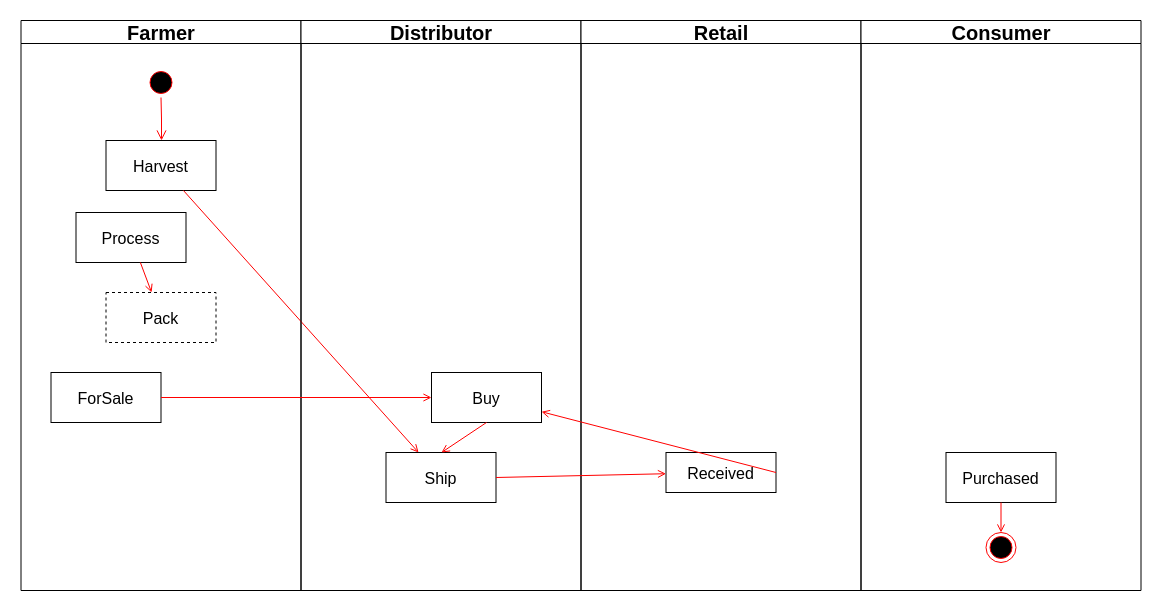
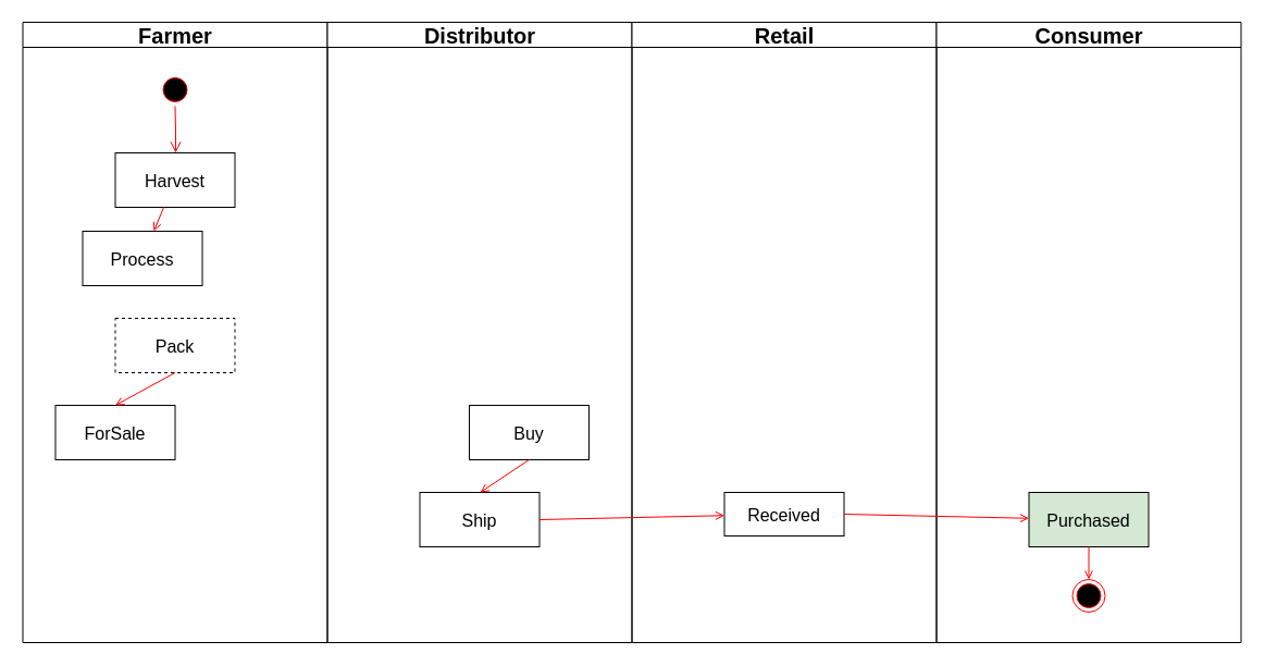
  <mxCell id="0" />
  <mxCell id="1" parent="0" />
  <mxCell id="2" value="Farmer" style="swimlane;whiteSpace=wrap;fontSize=20;" parent="1" vertex="1"><mxGeometry x="20.5" y="20" width="280" height="570" as="geometry" /></mxCell>
  <mxCell id="3" value="" style="ellipse;shape=startState;fillColor=#000000;strokeColor=#ff0000;" parent="2" vertex="1"><mxGeometry x="125" y="47" width="30" height="30" as="geometry" /></mxCell>
  <mxCell id="4" value="" style="edgeStyle=elbowEdgeStyle;elbow=horizontal;verticalAlign=bottom;endArrow=open;endSize=8;strokeColor=#FF0000;endFill=1;rounded=0" parent="2" source="3" target="5" edge="1"><mxGeometry x="125" y="40" as="geometry"><mxPoint x="140" y="110" as="targetPoint" /></mxGeometry></mxCell>
  <mxCell id="5" value="Harvest" style="fontSize=16;" parent="2" vertex="1"><mxGeometry x="85" y="120" width="110" height="50" as="geometry" /></mxCell>
  <mxCell id="6" value="Process" style="fontSize=16;" parent="2" vertex="1"><mxGeometry x="55" y="192" width="110" height="50" as="geometry" /></mxCell>
- <mxCell id="7" value="" style="endArrow=open;strokeColor=#FF0000;endFill=1;rounded=0;" parent="2" source="5" target="15" edge="1"><mxGeometry relative="1" as="geometry" /></mxCell>
+ <mxCell id="7" value="" style="endArrow=open;strokeColor=#FF0000;endFill=1;rounded=0" parent="2" source="5" target="6" edge="1"><mxGeometry relative="1" as="geometry" /></mxCell>
  <mxCell id="8" value="Pack" style="fontSize=16;dashed=1;" parent="2" vertex="1"><mxGeometry x="85" y="272" width="110" height="50" as="geometry" /></mxCell>
- <mxCell id="9" value="" style="endArrow=open;strokeColor=#FF0000;endFill=1;rounded=0" parent="2" source="6" target="8" edge="1"><mxGeometry relative="1" as="geometry" /></mxCell>
  <mxCell id="10" value="ForSale" style="fontSize=16;" vertex="1" parent="2"><mxGeometry x="30" y="352" width="110" height="50" as="geometry" /></mxCell>
+ <mxCell id="11" value="" style="endArrow=open;strokeColor=#FF0000;endFill=1;rounded=0;entryX=0.5;entryY=0;entryDx=0;entryDy=0;exitX=0.5;exitY=1;exitDx=0;exitDy=0;" edge="1" parent="2" source="8" target="10"><mxGeometry relative="1" as="geometry"><mxPoint x="150" y="252" as="sourcePoint" /><mxPoint x="150" y="282" as="targetPoint" /></mxGeometry></mxCell>
  <mxCell id="12" value="Distributor" style="swimlane;whiteSpace=wrap;fontSize=20;" parent="1" vertex="1"><mxGeometry x="300.5" y="20" width="280" height="570" as="geometry" /></mxCell>
  <mxCell id="13" value="" style="endArrow=open;strokeColor=#FF0000;endFill=1;rounded=0" parent="12" edge="1"><mxGeometry relative="1" as="geometry"><mxPoint x="75" y="160" as="sourcePoint" /></mxGeometry></mxCell>
  <mxCell id="14" value="Buy" style="fontSize=16;" parent="12" vertex="1"><mxGeometry x="130.5" y="352" width="110" height="50" as="geometry" /></mxCell>
  <mxCell id="15" value="Ship" style="fontSize=16;" vertex="1" parent="12"><mxGeometry x="85" y="432" width="110" height="50" as="geometry" /></mxCell>
  <mxCell id="16" value="Retail" style="swimlane;whiteSpace=wrap;fontSize=20;" parent="1" vertex="1"><mxGeometry x="580.5" y="20" width="280" height="570" as="geometry" /></mxCell>
  <mxCell id="17" value="Received" style="fontSize=16;" parent="16" vertex="1"><mxGeometry x="85" y="432" width="110" height="40" as="geometry" /></mxCell>
- <mxCell id="18" value="" style="endArrow=open;strokeColor=#FF0000;endFill=1;rounded=0;exitX=1;exitY=0.5;exitDx=0;exitDy=0;" parent="1" source="10" target="14" edge="1"><mxGeometry relative="1" as="geometry" /></mxCell>
  <mxCell id="19" value="Consumer" style="swimlane;whiteSpace=wrap;fontSize=20;" vertex="1" parent="1"><mxGeometry x="860.5" y="20" width="280" height="570" as="geometry" /></mxCell>
- <mxCell id="20" value="Purchased" style="fontSize=16;" vertex="1" parent="19"><mxGeometry x="85" y="432" width="110" height="50" as="geometry" /></mxCell>
+ <mxCell id="20" value="Purchased" style="fontSize=16;fillColor=#d5e8d4;" vertex="1" parent="19"><mxGeometry x="85" y="432" width="110" height="50" as="geometry" /></mxCell>
  <mxCell id="21" value="" style="ellipse;shape=endState;fillColor=#000000;strokeColor=#ff0000" vertex="1" parent="19"><mxGeometry x="125" y="512" width="30" height="30" as="geometry" /></mxCell>
  <mxCell id="22" value="" style="endArrow=open;strokeColor=#FF0000;endFill=1;rounded=0" edge="1" parent="19" source="20" target="21"><mxGeometry relative="1" as="geometry" /></mxCell>
  <mxCell id="23" value="" style="endArrow=open;strokeColor=#FF0000;endFill=1;rounded=0;exitX=0.5;exitY=1;exitDx=0;exitDy=0;" edge="1" parent="1" source="14"><mxGeometry relative="1" as="geometry"><mxPoint x="170.5" y="352" as="sourcePoint" /><mxPoint x="441" y="452" as="targetPoint" /></mxGeometry></mxCell>
  <mxCell id="24" value="" style="edgeStyle=none;strokeColor=#FF0000;endArrow=open;endFill=1;rounded=0;exitX=1;exitY=0.5;exitDx=0;exitDy=0;" parent="1" target="17" edge="1" source="15"><mxGeometry width="100" height="100" relative="1" as="geometry"><mxPoint x="550.5" y="449.5" as="sourcePoint" /><mxPoint x="670.5" y="449.5" as="targetPoint" /></mxGeometry></mxCell>
- <mxCell id="25" value="" style="edgeStyle=none;strokeColor=#FF0000;endArrow=open;endFill=1;rounded=0;exitX=1;exitY=0.5;exitDx=0;exitDy=0;" edge="1" parent="1" target="14" source="17"><mxGeometry width="100" height="100" relative="1" as="geometry"><mxPoint x="830.5" y="449.5" as="sourcePoint" /><mxPoint x="950.5" y="449.5" as="targetPoint" /></mxGeometry></mxCell>
+ <mxCell id="25" value="" style="edgeStyle=none;strokeColor=#FF0000;endArrow=open;endFill=1;rounded=0;exitX=1;exitY=0.5;exitDx=0;exitDy=0;" edge="1" parent="1" target="20" source="17"><mxGeometry width="100" height="100" relative="1" as="geometry"><mxPoint x="830.5" y="449.5" as="sourcePoint" /><mxPoint x="950.5" y="449.5" as="targetPoint" /></mxGeometry></mxCell>
